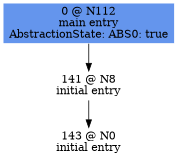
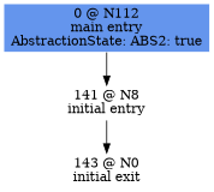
  digraph {
    node [color=white shape=box style=filled]
-   n1 [fillcolor=cornflowerblue label="0 @ N112\nmain entry\nAbstractionState: ABS0: true\n"]
+   n1 [fillcolor=cornflowerblue label="0 @ N112\nmain entry\nAbstractionState: ABS2: true\n"]
    n2 [label="141 @ N8\ninitial entry\n"]
-   n3 [label="143 @ N0\ninitial entry\n"]
+   n3 [label="143 @ N0\ninitial exit\n"]
    n1 -> n2
    n2 -> n3
  }
